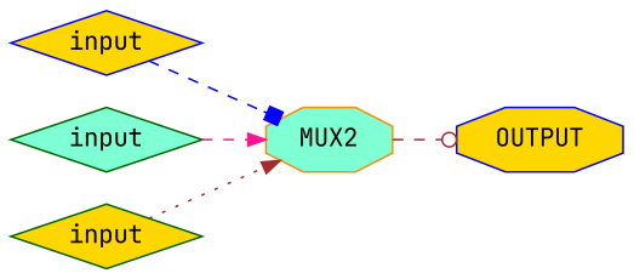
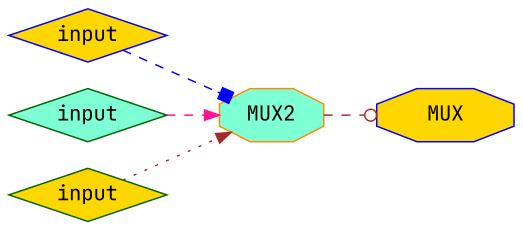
  digraph {
    rankdir=LR
    fontname="JetBrains Mono"
    node [style=filled fillcolor=gold color=blue shape=diamond fontname="JetBrains Mono"]
    edge [color=brown style=dashed arrowhead=normal fontname="JetBrains Mono"]
    n1 [label=input]
    n2 [b0=A b1=B label=MUX2 sel=C fillcolor=aquamarine color=darkorange shape=octagon]
    n3 [label=input fillcolor=aquamarine color=darkgreen]
    n4 [label=input color=darkgreen]
-   n5 [label=OUTPUT shape=octagon]
+   n5 [label=MUX shape=octagon]
    n1 -> n2 [color=blue arrowhead=box]
    n2 -> n5 [arrowhead=odot]
    n3 -> n2 [color=deeppink]
    n4 -> n2 [style=dotted]
  }
